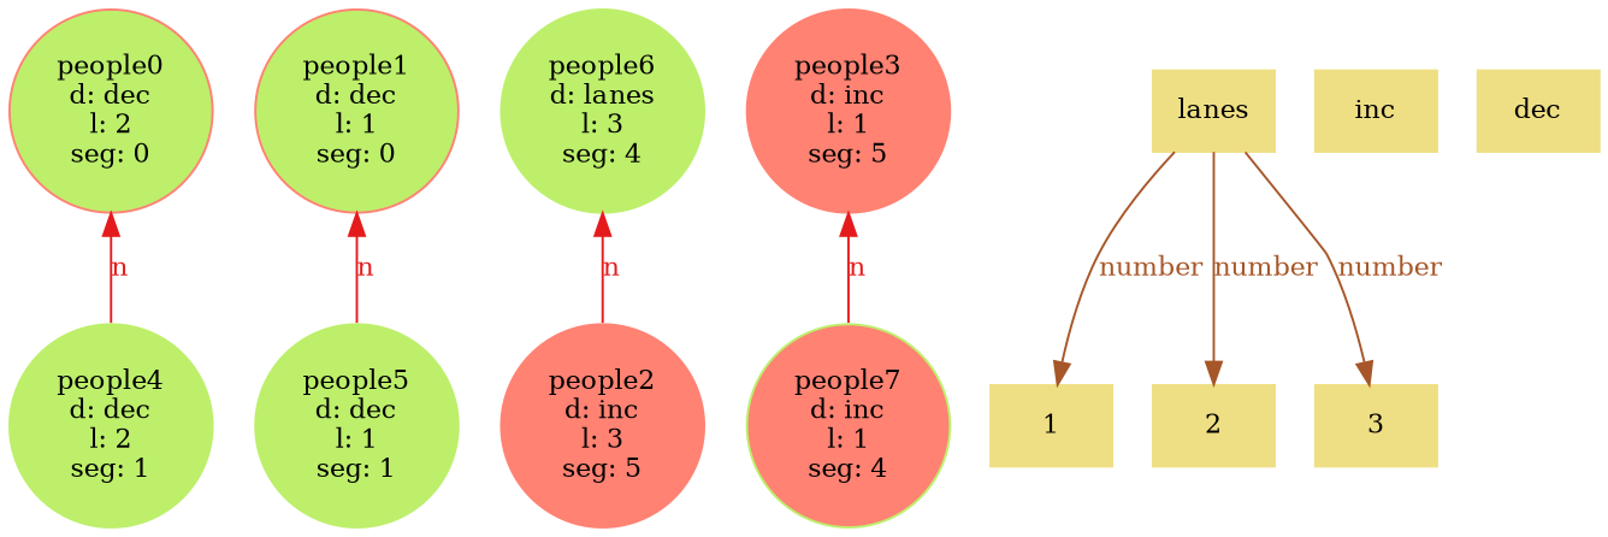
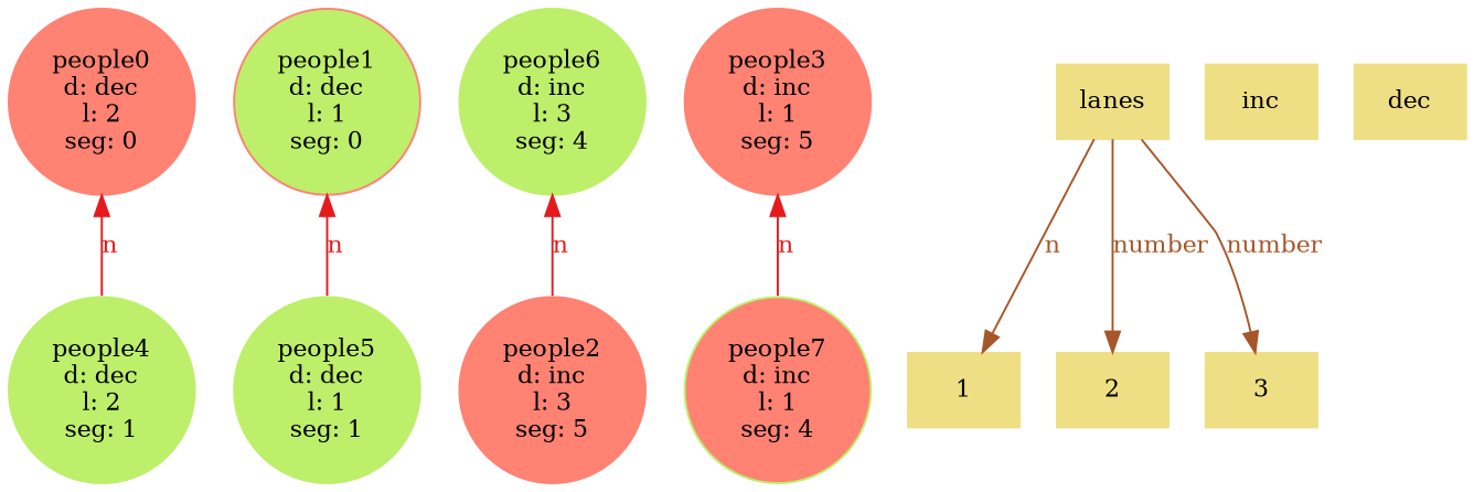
  digraph {
    fontsize=12
    rankdir=TB
    node [color="#efdf84" fontcolor="#000000" fontsize=12 shape=circle style="filled, solid"]
    edge [color="#e41a1c" dir=back fontcolor="#e41a1c" fontsize=12 style=solid weight=1]
-   n1 [color="#ff8273" label="people0\nd: dec\nl: 2\nseg: 0" uuid=people0 fillcolor="#bdef6b"]
+   n1 [color="#ff8273" label="people0\nd: dec\nl: 2\nseg: 0" uuid=people0]
    n2 [color="#bdef6b" label="people4\nd: dec\nl: 2\nseg: 1" uuid=people4]
    n3 [color="#ff8273" fillcolor="#bdef6b" label="people1\nd: dec\nl: 1\nseg: 0" uuid=people1]
    n4 [color="#bdef6b" label="people5\nd: dec\nl: 1\nseg: 1" uuid=people5]
    n5 [color="#ff8273" label="people2\nd: inc\nl: 3\nseg: 5" uuid=people2]
-   n6 [color="#bdef6b" label="people6\nd: lanes\nl: 3\nseg: 4" uuid=people6]
+   n6 [color="#bdef6b" label="people6\nd: inc\nl: 3\nseg: 4" uuid=people6]
    n7 [color="#ff8273" label="people3\nd: inc\nl: 1\nseg: 5" uuid=people3]
    n8 [color="#bdef6b" fillcolor="#ff8273" label="people7\nd: inc\nl: 1\nseg: 4" uuid=people7]
    n9 [label=lanes shape=box uuid=lanes]
    n10 [label=1 shape=box uuid=1]
    n11 [label=2 shape=box uuid=2]
    n12 [label=3 shape=box uuid=3]
    n13 [label=inc shape=box uuid=inc]
    n14 [label=dec shape=box uuid=dec]
    n1 -> n2 [label=n uuid="<people4, people0>"]
    n3 -> n4 [label=n uuid="<people5, people1>"]
    n6 -> n5 [label=n uuid="<people6, people2>"]
    n7 -> n8 [label=n uuid="<people7, people3>"]
-   n9 -> n10 [color="#a65628" dir=forward fontcolor="#a65628" label=number uuid="<lanes, 1>"]
+   n9 -> n10 [color="#a65628" dir=forward fontcolor="#a65628" label=n uuid="<lanes, 1>"]
    n9 -> n11 [color="#a65628" dir=forward fontcolor="#a65628" label=number uuid="<lanes, 2>"]
    n9 -> n12 [color="#a65628" dir=forward fontcolor="#a65628" label=number uuid="<lanes, 3>"]
  }
